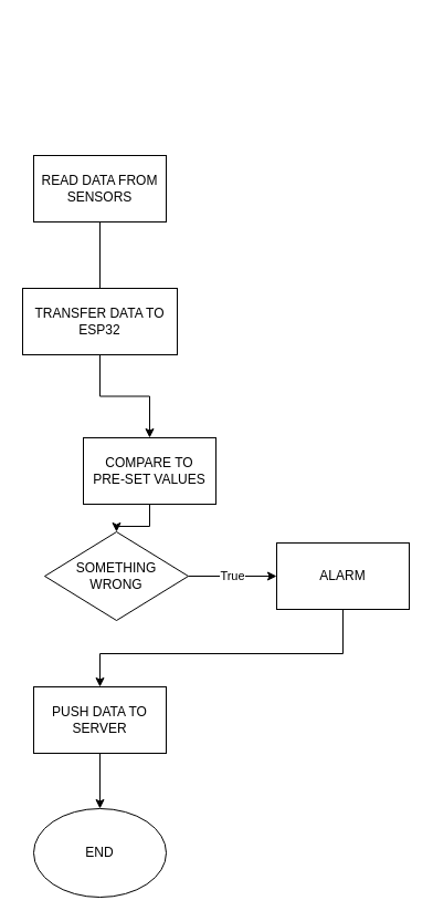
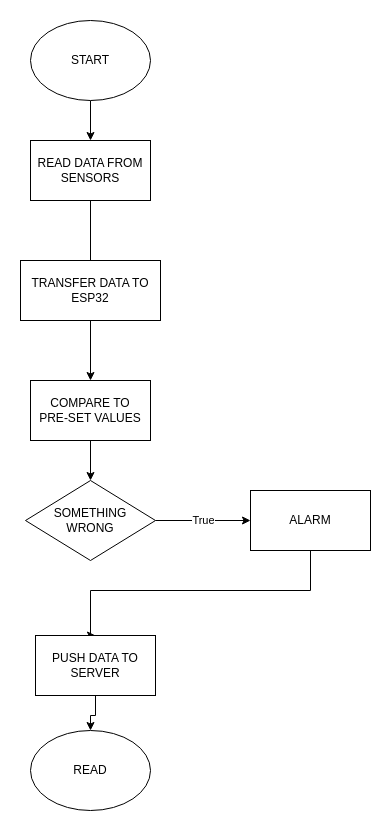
  <mxCell id="0" />
  <mxCell id="1" parent="0" />
+ <mxCell id="2" value="" style="edgeStyle=orthogonalEdgeStyle;rounded=0;orthogonalLoop=1;jettySize=auto;html=1;" edge="1" parent="1" source="3" target="5"><mxGeometry relative="1" as="geometry" /></mxCell>
+ <mxCell id="3" value="START" style="ellipse;whiteSpace=wrap;html=1;" vertex="1" parent="1"><mxGeometry x="30" y="20" width="120" height="80" as="geometry" /></mxCell>
  <mxCell id="4" value="" style="edgeStyle=orthogonalEdgeStyle;rounded=0;orthogonalLoop=1;jettySize=auto;html=1;endArrow=none;" edge="1" parent="1" source="5" target="7"><mxGeometry relative="1" as="geometry" /></mxCell>
  <mxCell id="5" value="READ DATA FROM SENSORS" style="rounded=0;whiteSpace=wrap;html=1;" vertex="1" parent="1"><mxGeometry x="30" y="140" width="120" height="60" as="geometry" /></mxCell>
  <mxCell id="6" value="" style="edgeStyle=orthogonalEdgeStyle;rounded=0;orthogonalLoop=1;jettySize=auto;html=1;" edge="1" parent="1" source="7" target="9"><mxGeometry relative="1" as="geometry" /></mxCell>
  <mxCell id="7" value="TRANSFER DATA TO ESP32" style="rounded=0;whiteSpace=wrap;html=1;" vertex="1" parent="1"><mxGeometry x="20" y="260" width="140" height="60" as="geometry" /></mxCell>
  <mxCell id="8" value="" style="edgeStyle=orthogonalEdgeStyle;rounded=0;orthogonalLoop=1;jettySize=auto;html=1;" edge="1" parent="1" source="9" target="11"><mxGeometry relative="1" as="geometry" /></mxCell>
- <mxCell id="9" value="COMPARE TO &lt;br&gt;PRE-SET VALUES" style="rounded=0;whiteSpace=wrap;html=1;" vertex="1" parent="1"><mxGeometry x="75" y="395" width="120" height="60" as="geometry" /></mxCell>
+ <mxCell id="9" value="COMPARE TO &lt;br&gt;PRE-SET VALUES" style="rounded=0;whiteSpace=wrap;html=1;" vertex="1" parent="1"><mxGeometry x="30" y="380" width="120" height="60" as="geometry" /></mxCell>
  <mxCell id="10" value="True" style="edgeStyle=orthogonalEdgeStyle;rounded=0;orthogonalLoop=1;jettySize=auto;html=1;" edge="1" parent="1" source="11" target="13"><mxGeometry relative="1" as="geometry" /></mxCell>
- <mxCell id="11" value="SOMETHING&lt;br&gt;WRONG" style="rhombus;whiteSpace=wrap;html=1;" vertex="1" parent="1"><mxGeometry x="40" y="480" width="130" height="80" as="geometry" /></mxCell>
+ <mxCell id="11" value="SOMETHING&lt;br&gt;WRONG" style="rhombus;whiteSpace=wrap;html=1;" vertex="1" parent="1"><mxGeometry x="25" y="480" width="130" height="80" as="geometry" /></mxCell>
  <mxCell id="12" style="edgeStyle=orthogonalEdgeStyle;rounded=0;orthogonalLoop=1;jettySize=auto;html=1;entryX=0.5;entryY=0;entryDx=0;entryDy=0;" edge="1" parent="1" source="13" target="15"><mxGeometry relative="1" as="geometry"><mxPoint x="90" y="600" as="targetPoint" /><Array as="points"><mxPoint x="310" y="590" /><mxPoint x="90" y="590" /></Array></mxGeometry></mxCell>
  <mxCell id="13" value="ALARM" style="rounded=0;whiteSpace=wrap;html=1;" vertex="1" parent="1"><mxGeometry x="250" y="490" width="120" height="60" as="geometry" /></mxCell>
  <mxCell id="14" value="" style="edgeStyle=orthogonalEdgeStyle;rounded=0;orthogonalLoop=1;jettySize=auto;html=1;" edge="1" parent="1" source="15" target="16"><mxGeometry relative="1" as="geometry" /></mxCell>
- <mxCell id="15" value="PUSH DATA TO SERVER" style="rounded=0;whiteSpace=wrap;html=1;" vertex="1" parent="1"><mxGeometry x="30" y="620" width="120" height="60" as="geometry" /></mxCell>
- <mxCell id="16" value="END" style="ellipse;whiteSpace=wrap;html=1;" vertex="1" parent="1"><mxGeometry x="30" y="730" width="120" height="80" as="geometry" /></mxCell>
+ <mxCell id="15" value="PUSH DATA TO SERVER" style="rounded=0;whiteSpace=wrap;html=1;" vertex="1" parent="1"><mxGeometry x="35" y="635" width="120" height="60" as="geometry" /></mxCell>
+ <mxCell id="16" value="READ" style="ellipse;whiteSpace=wrap;html=1;" vertex="1" parent="1"><mxGeometry x="30" y="730" width="120" height="80" as="geometry" /></mxCell>
